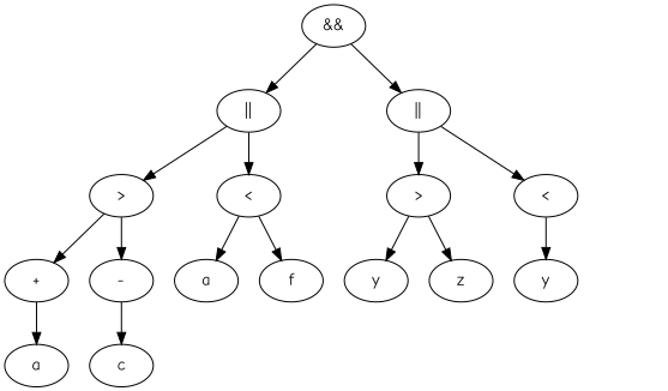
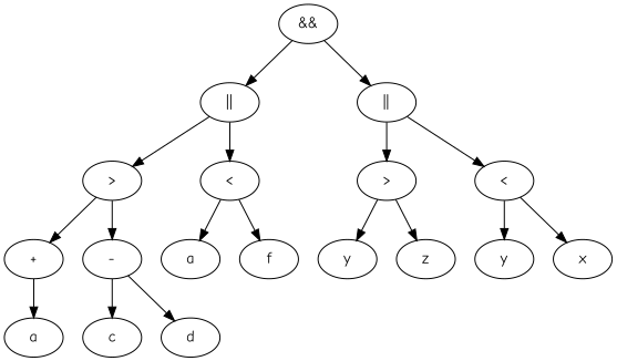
  digraph {
    fontname="Comic Neue"
    node [fontname="Comic Neue"]
    edge [fontname="Comic Neue"]
    n1 [label=">"]
    n2 [label="+"]
    n3 [label="-"]
    n4 [label=a]
    c
+   d
    n7 [label=">"]
    n8 [label=y]
    z
    n10 [label="<"]
    n11 [label=a]
    f
    n13 [label="<"]
    n14 [label=y]
+   x
    n16 [label="||"]
    n17 [label="||"]
    n18 [label="&&"]
    n1 -> n2
    n1 -> n3
    n2 -> n4
    n3 -> c
+   n3 -> d
    n7 -> n8
    n7 -> z
    n10 -> n11
    n10 -> f
    n13 -> n14
+   n13 -> x
    n16 -> n1
    n16 -> n10
    n17 -> n7
    n17 -> n13
    n18 -> n16
    n18 -> n17
  }
